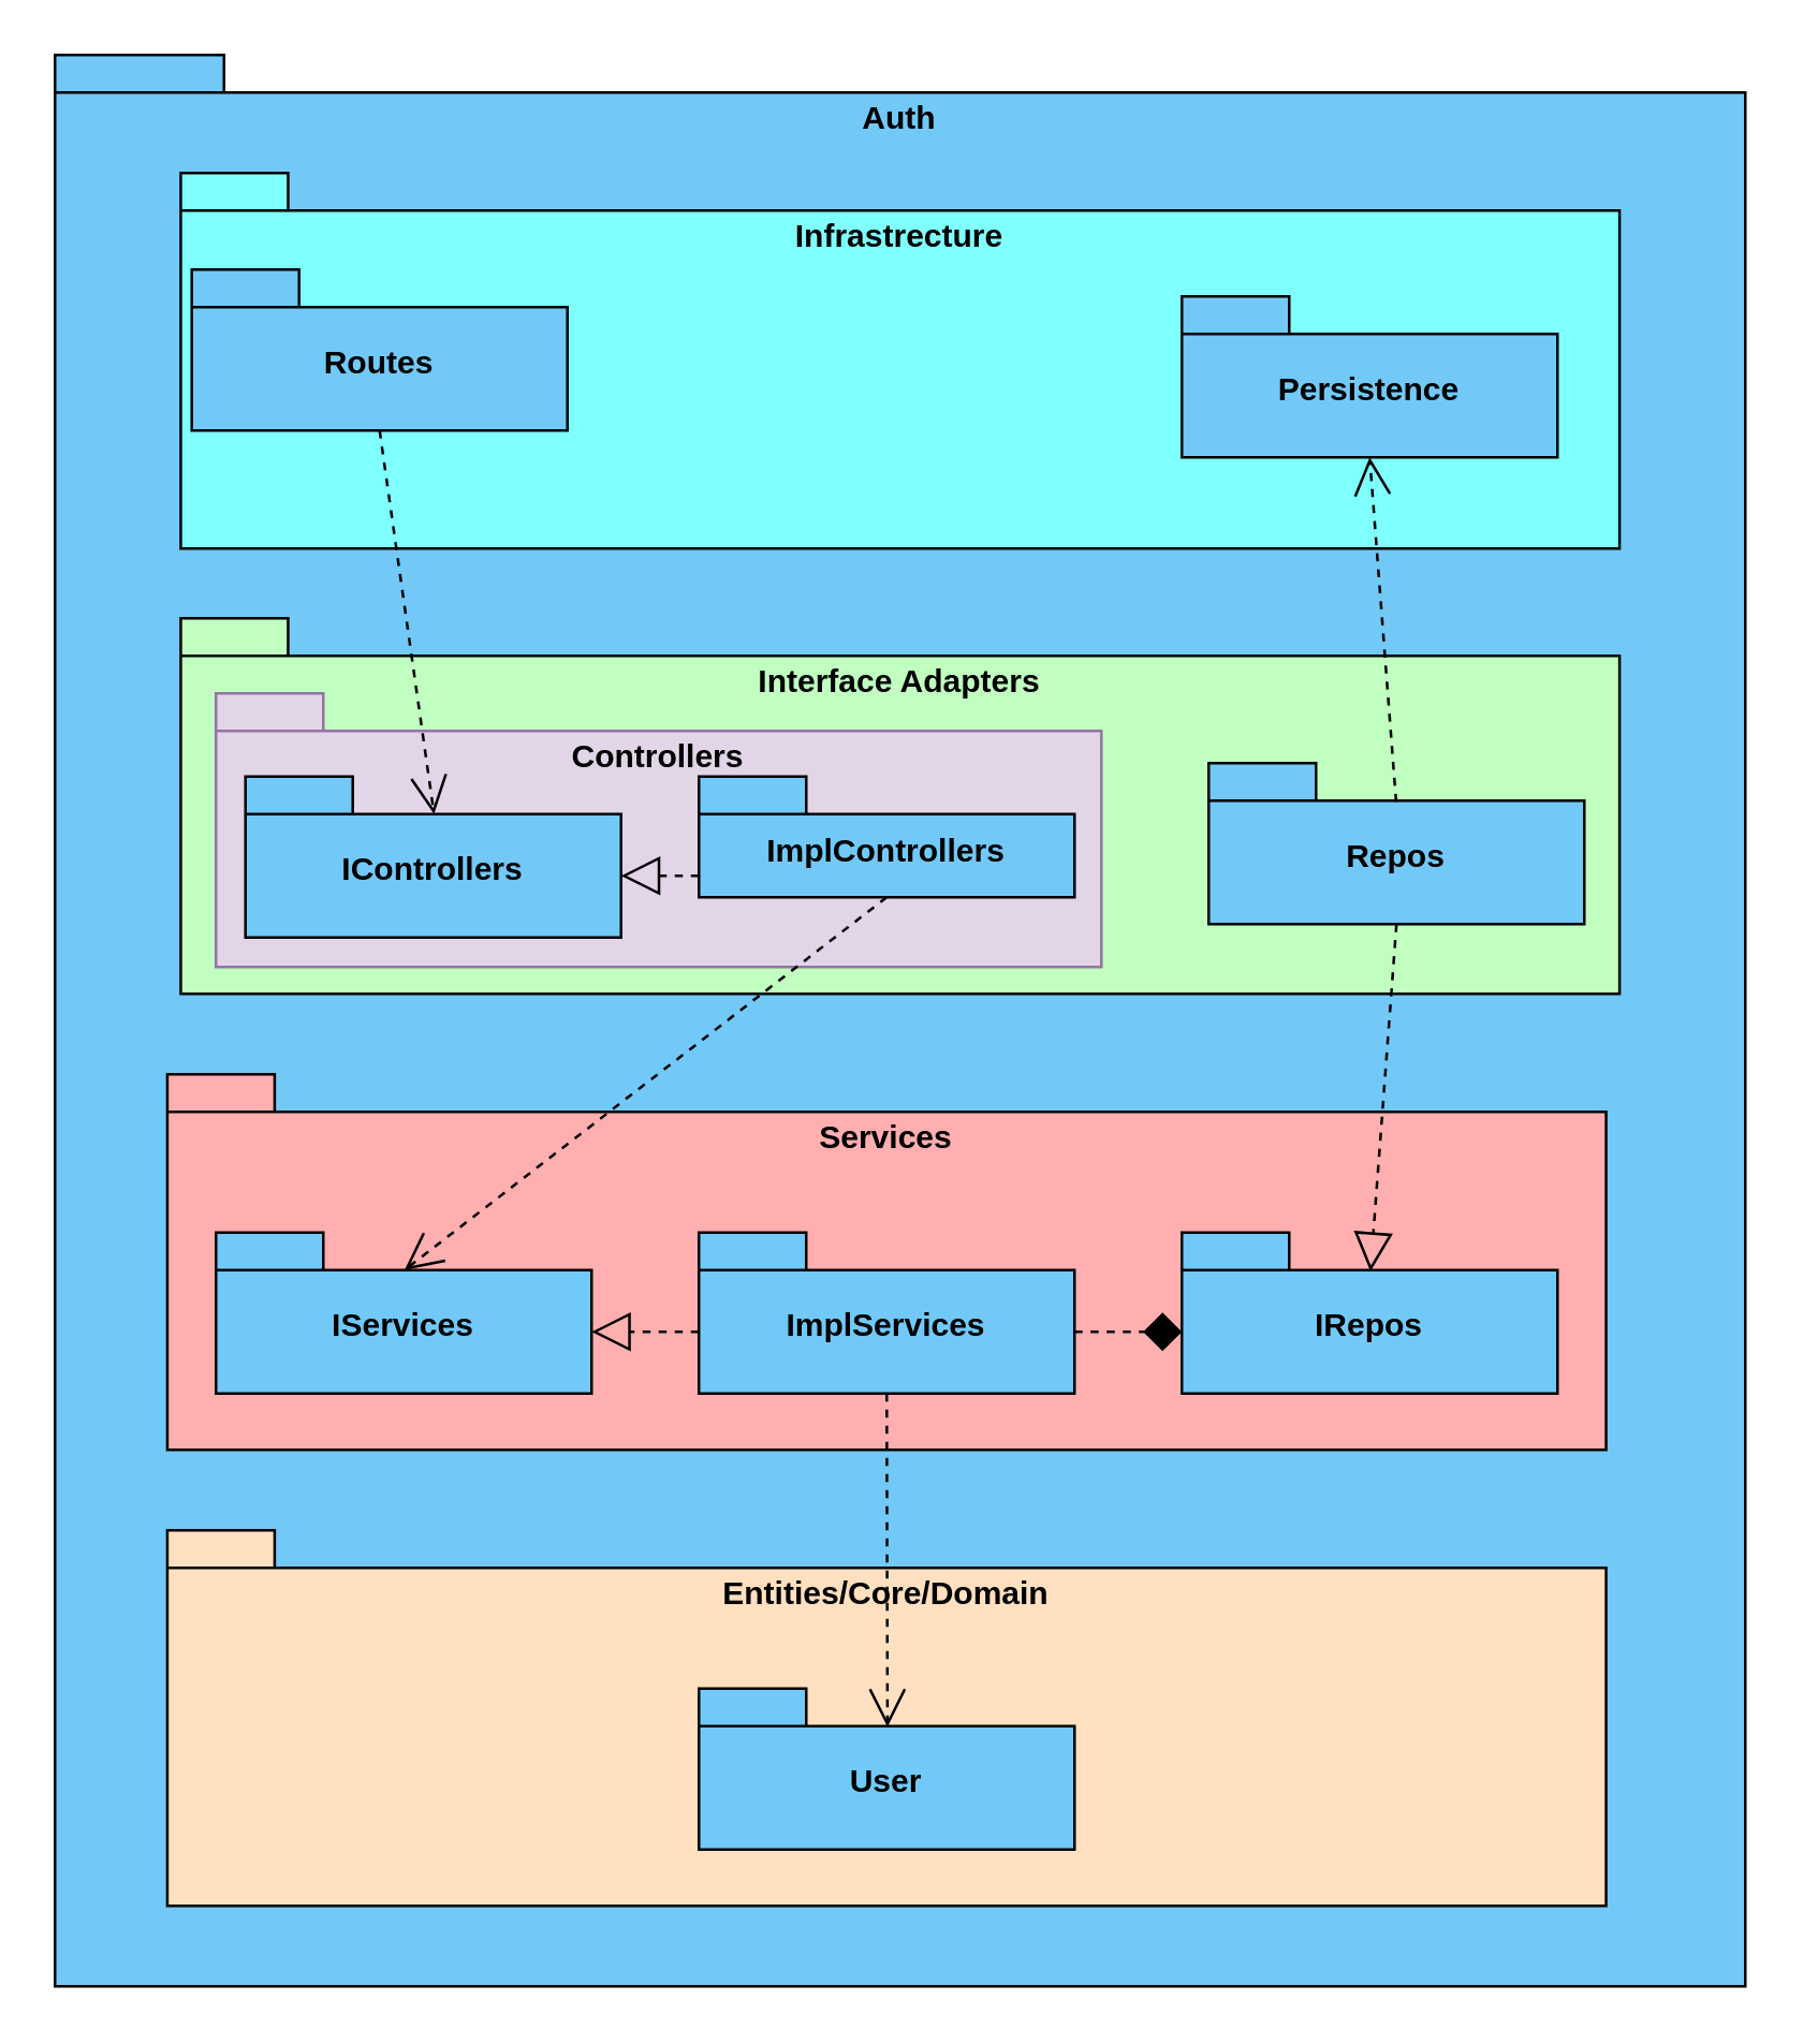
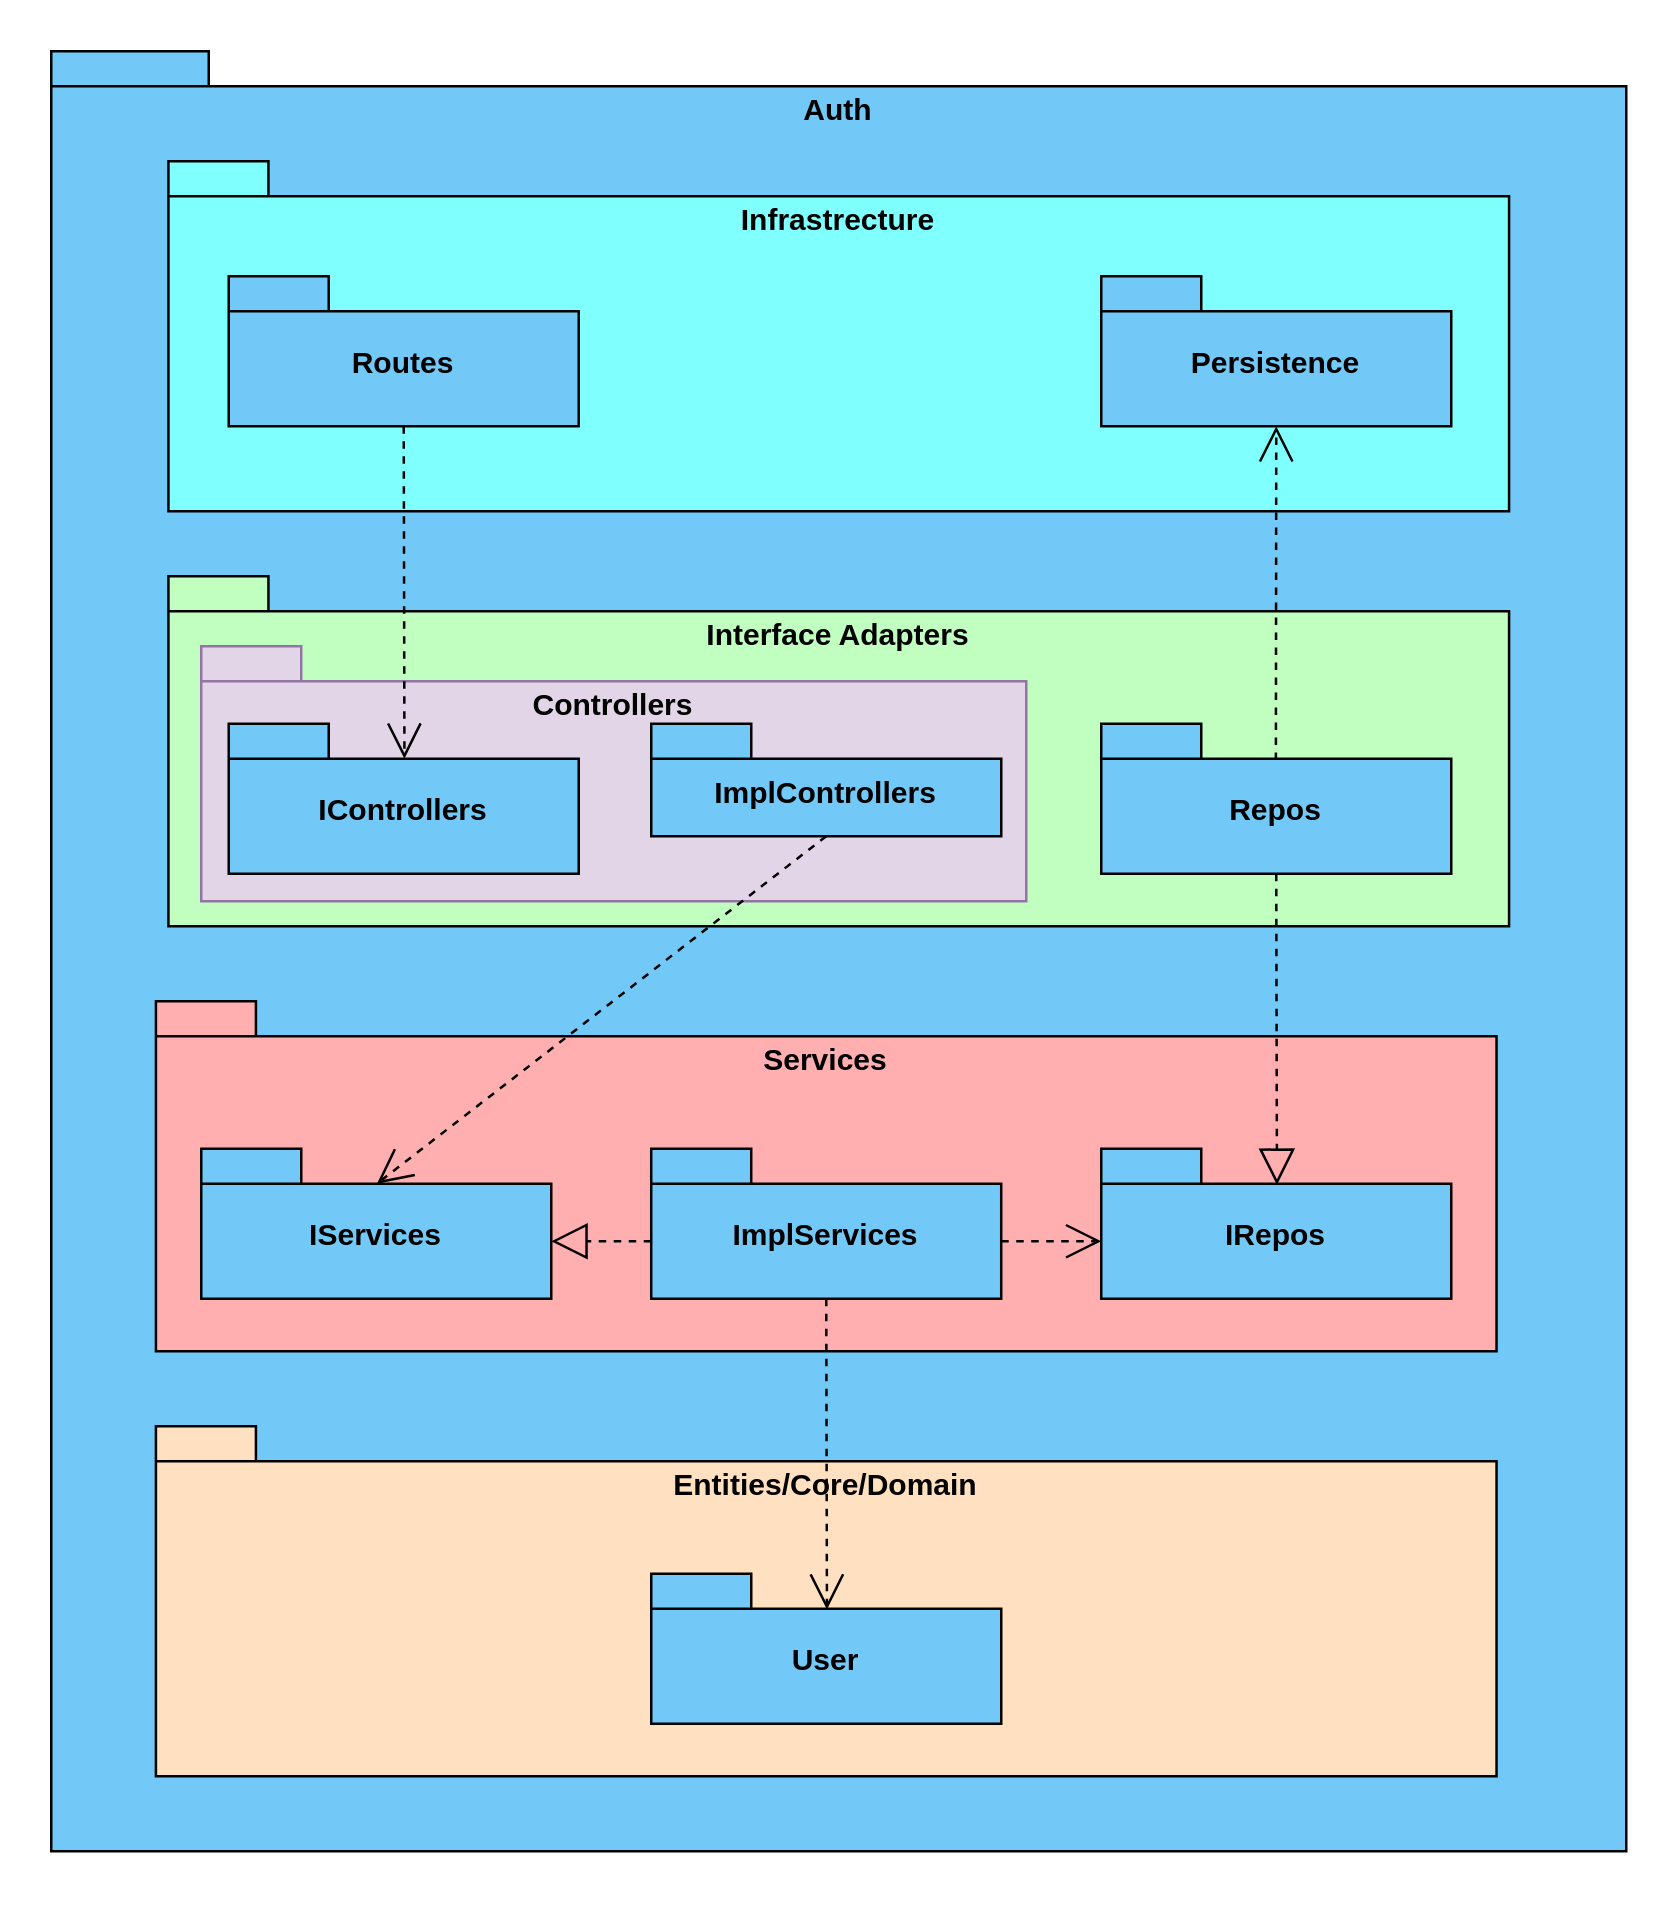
  <mxCell id="0" />
  <mxCell id="1" parent="0" />
  <mxCell id="2" value="Auth" style="shape=folder;fontStyle=1;spacingTop=10;tabWidth=40;tabHeight=14;tabPosition=left;html=1;whiteSpace=wrap;verticalAlign=top;fillColor=#72C9F7;" vertex="1" parent="1"><mxGeometry x="20" y="20" width="630" height="720" as="geometry" /></mxCell>
  <mxCell id="3" value="Infrastrecture" style="shape=folder;fontStyle=1;spacingTop=10;tabWidth=40;tabHeight=14;tabPosition=left;html=1;whiteSpace=wrap;verticalAlign=top;fillColor=#80ffff;" vertex="1" parent="1"><mxGeometry x="66.88" y="64" width="536.25" height="140" as="geometry" /></mxCell>
- <mxCell id="4" value="Routes" style="shape=folder;fontStyle=1;spacingTop=10;tabWidth=40;tabHeight=14;tabPosition=left;html=1;whiteSpace=wrap;fillColor=#72C9F7;" vertex="1" parent="1"><mxGeometry x="70.99" y="100" width="140" height="60" as="geometry" /></mxCell>
+ <mxCell id="4" value="Routes" style="shape=folder;fontStyle=1;spacingTop=10;tabWidth=40;tabHeight=14;tabPosition=left;html=1;whiteSpace=wrap;fillColor=#72C9F7;" vertex="1" parent="1"><mxGeometry x="90.99" y="110" width="140" height="60" as="geometry" /></mxCell>
  <mxCell id="5" value="Persistence" style="shape=folder;fontStyle=1;spacingTop=10;tabWidth=40;tabHeight=14;tabPosition=left;html=1;whiteSpace=wrap;fillColor=#72C9F7;" vertex="1" parent="1"><mxGeometry x="440" y="110" width="140" height="60" as="geometry" /></mxCell>
  <mxCell id="6" value="Interface Adapters" style="shape=folder;fontStyle=1;spacingTop=10;tabWidth=40;tabHeight=14;tabPosition=left;html=1;whiteSpace=wrap;verticalAlign=top;fillColor=#c0ffc0;" vertex="1" parent="1"><mxGeometry x="66.88" y="230" width="536.25" height="140" as="geometry" /></mxCell>
  <mxCell id="7" value="Controllers" style="shape=folder;fontStyle=1;spacingTop=10;tabWidth=40;tabHeight=14;tabPosition=left;html=1;whiteSpace=wrap;verticalAlign=top;fillColor=#e1d5e7;strokeColor=#9673a6;" vertex="1" parent="1"><mxGeometry x="80" y="258" width="330" height="102" as="geometry" /></mxCell>
- <mxCell id="8" value="Repos" style="shape=folder;fontStyle=1;spacingTop=10;tabWidth=40;tabHeight=14;tabPosition=left;html=1;whiteSpace=wrap;fillColor=#72C9F7;" vertex="1" parent="1"><mxGeometry x="450" y="284" width="140" height="60" as="geometry" /></mxCell>
+ <mxCell id="8" value="Repos" style="shape=folder;fontStyle=1;spacingTop=10;tabWidth=40;tabHeight=14;tabPosition=left;html=1;whiteSpace=wrap;fillColor=#72C9F7;" vertex="1" parent="1"><mxGeometry x="440" y="289" width="140" height="60" as="geometry" /></mxCell>
  <mxCell id="9" value="IControllers" style="shape=folder;fontStyle=1;spacingTop=10;tabWidth=40;tabHeight=14;tabPosition=left;html=1;whiteSpace=wrap;fillColor=#72C9F7;" vertex="1" parent="1"><mxGeometry x="90.99" y="289" width="140" height="60" as="geometry" /></mxCell>
  <mxCell id="10" value="ImplControllers" style="shape=folder;fontStyle=1;spacingTop=10;tabWidth=40;tabHeight=14;tabPosition=left;html=1;whiteSpace=wrap;fillColor=#72C9F7;" vertex="1" parent="1"><mxGeometry x="260" y="289" width="140" height="45" as="geometry" /></mxCell>
  <mxCell id="11" value="Services" style="shape=folder;fontStyle=1;spacingTop=10;tabWidth=40;tabHeight=14;tabPosition=left;html=1;whiteSpace=wrap;verticalAlign=top;fillColor=#ffafaf;" vertex="1" parent="1"><mxGeometry x="61.87" y="400" width="536.25" height="140" as="geometry" /></mxCell>
  <mxCell id="12" value="IRepos" style="shape=folder;fontStyle=1;spacingTop=10;tabWidth=40;tabHeight=14;tabPosition=left;html=1;whiteSpace=wrap;fillColor=#72C9F7;" vertex="1" parent="1"><mxGeometry x="440" y="459" width="140" height="60" as="geometry" /></mxCell>
  <mxCell id="13" value="IServices" style="shape=folder;fontStyle=1;spacingTop=10;tabWidth=40;tabHeight=14;tabPosition=left;html=1;whiteSpace=wrap;fillColor=#72C9F7;" vertex="1" parent="1"><mxGeometry x="80" y="459" width="140" height="60" as="geometry" /></mxCell>
  <mxCell id="14" value="ImplServices" style="shape=folder;fontStyle=1;spacingTop=10;tabWidth=40;tabHeight=14;tabPosition=left;html=1;whiteSpace=wrap;fillColor=#72C9F7;" vertex="1" parent="1"><mxGeometry x="259.99" y="459" width="140" height="60" as="geometry" /></mxCell>
  <mxCell id="15" value="Entities/Core/Domain" style="shape=folder;fontStyle=1;spacingTop=10;tabWidth=40;tabHeight=14;tabPosition=left;html=1;whiteSpace=wrap;verticalAlign=top;fillColor=#ffe0c0;" vertex="1" parent="1"><mxGeometry x="61.87" y="570" width="536.25" height="140" as="geometry" /></mxCell>
  <mxCell id="16" value="" style="endArrow=block;dashed=1;endFill=0;endSize=12;html=1;rounded=0;exitX=0;exitY=0;exitDx=0;exitDy=37;exitPerimeter=0;entryX=0;entryY=0;entryDx=140;entryDy=37;entryPerimeter=0;" edge="1" parent="1" source="14" target="13"><mxGeometry width="160" relative="1" as="geometry"><mxPoint x="280" y="470" as="sourcePoint" /><mxPoint x="440" y="470" as="targetPoint" /></mxGeometry></mxCell>
- <mxCell id="17" value="" style="endArrow=diamond;endSize=12;dashed=1;html=1;rounded=0;exitX=0;exitY=0;exitDx=140;exitDy=37;exitPerimeter=0;entryX=0;entryY=0;entryDx=0;entryDy=37;entryPerimeter=0;" edge="1" parent="1" source="14" target="12"><mxGeometry width="160" relative="1" as="geometry"><mxPoint x="280" y="470" as="sourcePoint" /><mxPoint x="440" y="470" as="targetPoint" /></mxGeometry></mxCell>
+ <mxCell id="17" value="" style="endArrow=open;endSize=12;dashed=1;html=1;rounded=0;exitX=0;exitY=0;exitDx=140;exitDy=37;exitPerimeter=0;entryX=0;entryY=0;entryDx=0;entryDy=37;entryPerimeter=0;" edge="1" parent="1" source="14" target="12"><mxGeometry width="160" relative="1" as="geometry"><mxPoint x="280" y="470" as="sourcePoint" /><mxPoint x="440" y="470" as="targetPoint" /></mxGeometry></mxCell>
  <mxCell id="18" value="" style="endArrow=open;endSize=12;dashed=1;html=1;rounded=0;exitX=0.5;exitY=1;exitDx=0;exitDy=0;exitPerimeter=0;entryX=0.502;entryY=0.233;entryDx=0;entryDy=0;entryPerimeter=0;" edge="1" parent="1" source="10" target="13"><mxGeometry width="160" relative="1" as="geometry"><mxPoint x="410" y="506" as="sourcePoint" /><mxPoint x="450" y="506" as="targetPoint" /></mxGeometry></mxCell>
  <mxCell id="19" value="" style="endArrow=block;dashed=1;endFill=0;endSize=12;html=1;rounded=0;exitX=0.5;exitY=1;exitDx=0;exitDy=0;exitPerimeter=0;entryX=0.502;entryY=0.241;entryDx=0;entryDy=0;entryPerimeter=0;" edge="1" parent="1" source="8" target="12"><mxGeometry width="160" relative="1" as="geometry"><mxPoint x="270" y="506" as="sourcePoint" /><mxPoint x="230" y="506" as="targetPoint" /></mxGeometry></mxCell>
- <mxCell id="20" value="" style="endArrow=block;dashed=1;endFill=0;endSize=12;html=1;rounded=0;exitX=0;exitY=0;exitDx=0;exitDy=37;exitPerimeter=0;entryX=0;entryY=0;entryDx=140;entryDy=37;entryPerimeter=0;" edge="1" parent="1" source="10" target="9"><mxGeometry width="160" relative="1" as="geometry"><mxPoint x="270" y="506" as="sourcePoint" /><mxPoint x="230" y="506" as="targetPoint" /></mxGeometry></mxCell>
  <mxCell id="21" value="" style="endArrow=open;endSize=12;dashed=1;html=1;rounded=0;exitX=0.5;exitY=1;exitDx=0;exitDy=0;exitPerimeter=0;entryX=0.502;entryY=0.233;entryDx=0;entryDy=0;entryPerimeter=0;" edge="1" parent="1" source="4" target="9"><mxGeometry width="160" relative="1" as="geometry"><mxPoint x="410" y="506" as="sourcePoint" /><mxPoint x="450" y="506" as="targetPoint" /></mxGeometry></mxCell>
  <mxCell id="22" value="" style="endArrow=open;endSize=12;dashed=1;html=1;rounded=0;exitX=0.499;exitY=0.241;exitDx=0;exitDy=0;exitPerimeter=0;entryX=0.5;entryY=1;entryDx=0;entryDy=0;entryPerimeter=0;" edge="1" parent="1" source="8" target="5"><mxGeometry width="160" relative="1" as="geometry"><mxPoint x="171" y="180" as="sourcePoint" /><mxPoint x="171" y="313" as="targetPoint" /></mxGeometry></mxCell>
  <mxCell id="23" value="User" style="shape=folder;fontStyle=1;spacingTop=10;tabWidth=40;tabHeight=14;tabPosition=left;html=1;whiteSpace=wrap;fillColor=#72C9F7;" vertex="1" parent="1"><mxGeometry x="260" y="629" width="140" height="60" as="geometry" /></mxCell>
  <mxCell id="24" value="" style="endArrow=open;endSize=12;dashed=1;html=1;rounded=0;entryX=0.502;entryY=0.239;entryDx=0;entryDy=0;entryPerimeter=0;exitX=0.5;exitY=1;exitDx=0;exitDy=0;exitPerimeter=0;" edge="1" parent="1" target="23"><mxGeometry width="160" relative="1" as="geometry"><mxPoint x="330" y="519" as="sourcePoint" /><mxPoint x="380" y="510" as="targetPoint" /></mxGeometry></mxCell>
